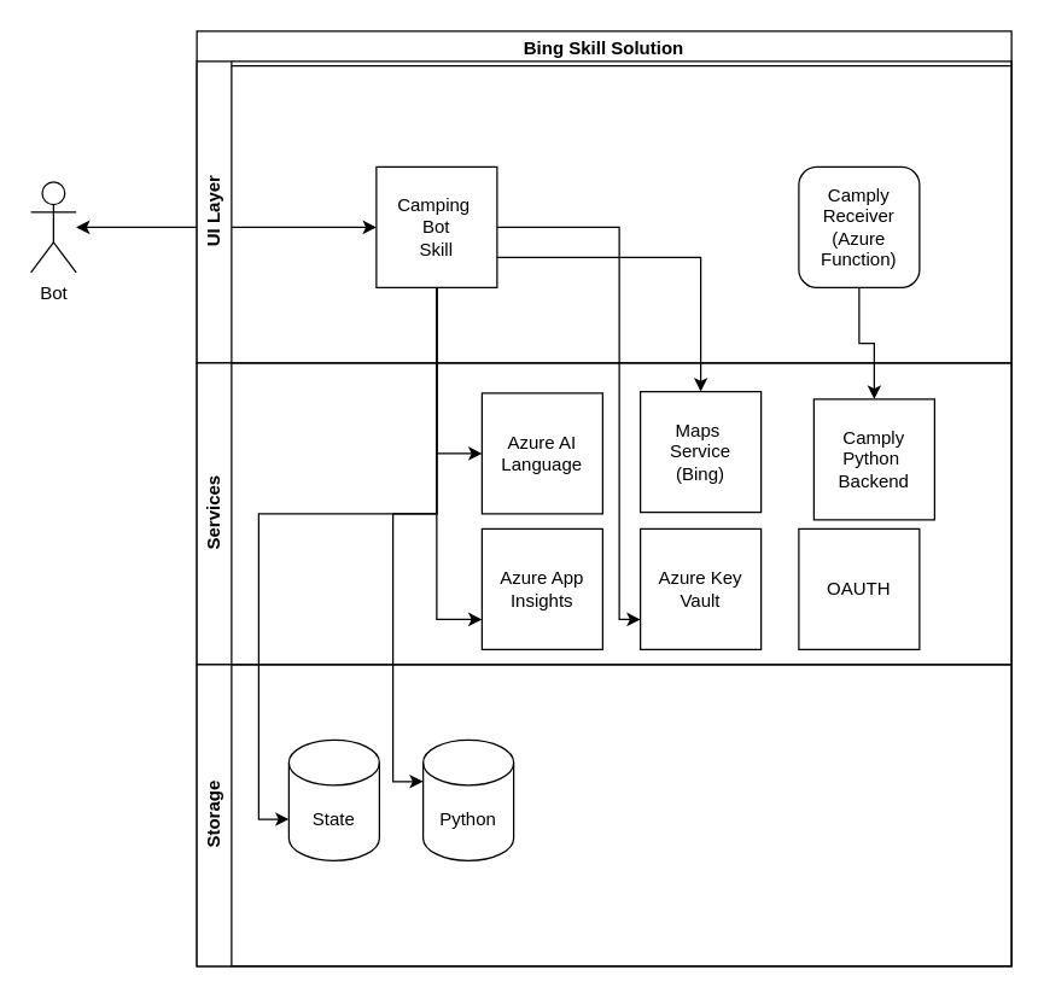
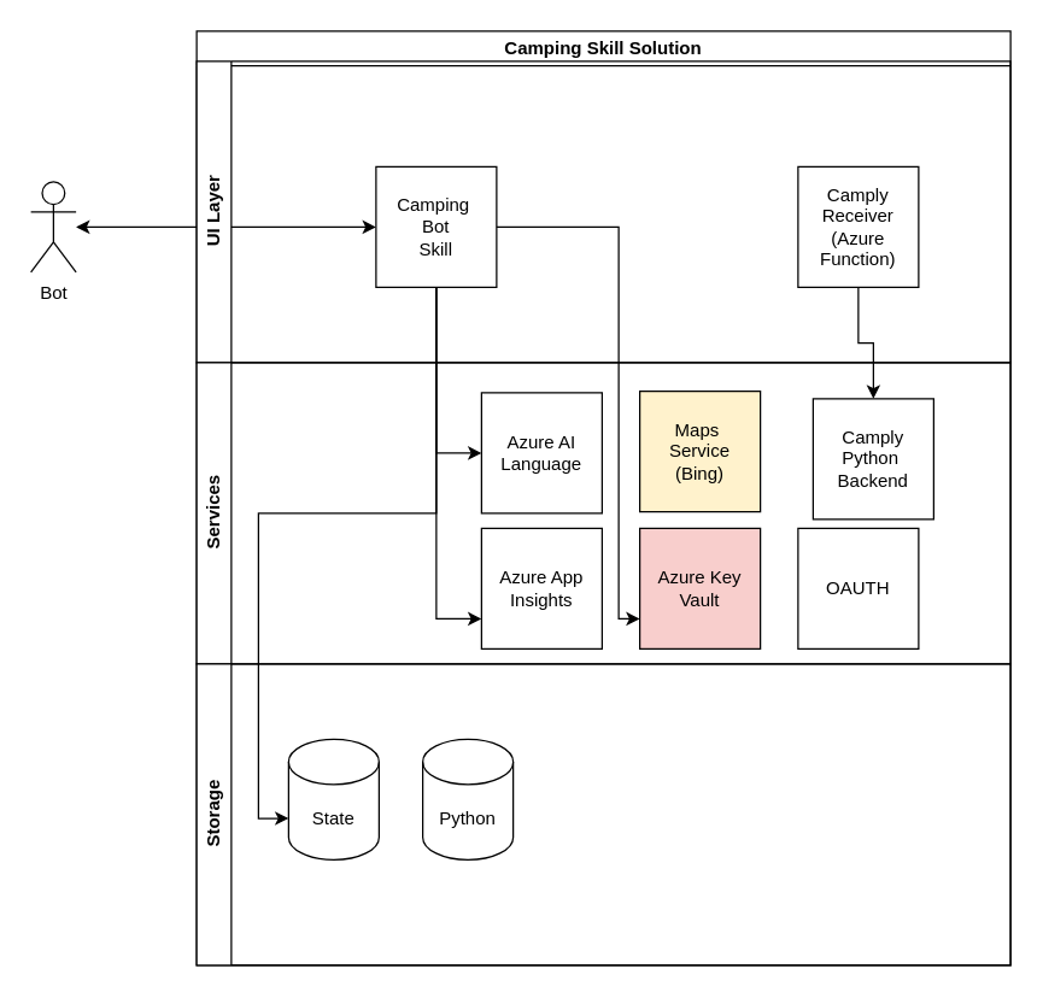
  <mxCell id="0" />
  <mxCell id="1" parent="0" />
  <mxCell id="2" style="edgeStyle=orthogonalEdgeStyle;rounded=0;orthogonalLoop=1;jettySize=auto;html=1;entryX=0;entryY=0.5;entryDx=0;entryDy=0;exitX=0.5;exitY=1;exitDx=0;exitDy=0;" edge="1" parent="1" source="6" target="15"><mxGeometry relative="1" as="geometry"><mxPoint x="250" y="370" as="targetPoint" /><mxPoint x="210" y="190" as="sourcePoint" /></mxGeometry></mxCell>
- <mxCell id="3" style="edgeStyle=orthogonalEdgeStyle;rounded=0;orthogonalLoop=1;jettySize=auto;html=1;exitX=1;exitY=0.75;exitDx=0;exitDy=0;" edge="1" parent="1" source="6" target="16"><mxGeometry relative="1" as="geometry" /></mxCell>
  <mxCell id="4" style="edgeStyle=orthogonalEdgeStyle;rounded=0;orthogonalLoop=1;jettySize=auto;html=1;entryX=0;entryY=0.75;entryDx=0;entryDy=0;" edge="1" parent="1" source="6" target="17"><mxGeometry relative="1" as="geometry" /></mxCell>
  <mxCell id="5" style="edgeStyle=orthogonalEdgeStyle;rounded=0;orthogonalLoop=1;jettySize=auto;html=1;entryX=0;entryY=0.75;entryDx=0;entryDy=0;" edge="1" parent="1" source="6" target="18"><mxGeometry relative="1" as="geometry"><Array as="points"><mxPoint x="410" y="150" /><mxPoint x="410" y="410" /></Array></mxGeometry></mxCell>
  <mxCell id="6" value="Camping&amp;nbsp;&lt;div&gt;Bot&lt;/div&gt;&lt;div&gt;Skill&lt;/div&gt;" style="whiteSpace=wrap;html=1;aspect=fixed;" vertex="1" parent="1"><mxGeometry x="249" y="110" width="80" height="80" as="geometry" /></mxCell>
  <mxCell id="7" value="" style="edgeStyle=orthogonalEdgeStyle;rounded=0;orthogonalLoop=1;jettySize=auto;html=1;startArrow=classic;startFill=1;" edge="1" parent="1" source="8" target="6"><mxGeometry relative="1" as="geometry" /></mxCell>
  <mxCell id="8" value="Bot" style="shape=umlActor;verticalLabelPosition=bottom;verticalAlign=top;html=1;outlineConnect=0;" vertex="1" parent="1"><mxGeometry x="20" y="120" width="30" height="60" as="geometry" /></mxCell>
- <mxCell id="9" value="Bing Skill Solution" style="swimlane;whiteSpace=wrap;html=1;" vertex="1" parent="1"><mxGeometry x="130" y="20" width="540" height="620" as="geometry" /></mxCell>
+ <mxCell id="9" value="Camping Skill Solution" style="swimlane;whiteSpace=wrap;html=1;" vertex="1" parent="1"><mxGeometry x="130" y="20" width="540" height="620" as="geometry" /></mxCell>
  <mxCell id="10" value="UI Layer" style="swimlane;horizontal=0;whiteSpace=wrap;html=1;" vertex="1" parent="9"><mxGeometry y="20" width="540" height="200" as="geometry" /></mxCell>
  <mxCell id="11" value="Services" style="swimlane;horizontal=0;whiteSpace=wrap;html=1;" vertex="1" parent="9"><mxGeometry y="220" width="540" height="200" as="geometry" /></mxCell>
- <mxCell id="12" value="Camply Receiver&lt;div&gt;(Azure&lt;/div&gt;&lt;div&gt;Function)&lt;/div&gt;" style="whiteSpace=wrap;html=1;aspect=fixed;rounded=1;" vertex="1" parent="11"><mxGeometry x="399" y="-130" width="80" height="80" as="geometry" /></mxCell>
+ <mxCell id="12" value="Camply Receiver&lt;div&gt;(Azure&lt;/div&gt;&lt;div&gt;Function)&lt;/div&gt;" style="whiteSpace=wrap;html=1;aspect=fixed;" vertex="1" parent="11"><mxGeometry x="399" y="-130" width="80" height="80" as="geometry" /></mxCell>
  <mxCell id="13" value="" style="edgeStyle=orthogonalEdgeStyle;rounded=0;orthogonalLoop=1;jettySize=auto;html=1;exitX=0.5;exitY=1;exitDx=0;exitDy=0;" edge="1" parent="11" source="12" target="14"><mxGeometry relative="1" as="geometry" /></mxCell>
  <mxCell id="14" value="Camply Python&amp;nbsp;&lt;div&gt;Backend&lt;/div&gt;" style="whiteSpace=wrap;html=1;aspect=fixed;" vertex="1" parent="11"><mxGeometry x="409" y="24" width="80" height="80" as="geometry" /></mxCell>
  <mxCell id="15" value="Azure AI Language" style="whiteSpace=wrap;html=1;aspect=fixed;" vertex="1" parent="11"><mxGeometry x="189" y="20" width="80" height="80" as="geometry" /></mxCell>
- <mxCell id="16" value="Maps&amp;nbsp;&lt;div&gt;Service&lt;/div&gt;&lt;div&gt;(Bing)&lt;/div&gt;" style="whiteSpace=wrap;html=1;aspect=fixed;" vertex="1" parent="11"><mxGeometry x="294" y="19" width="80" height="80" as="geometry" /></mxCell>
+ <mxCell id="16" value="Maps&amp;nbsp;&lt;div&gt;Service&lt;/div&gt;&lt;div&gt;(Bing)&lt;/div&gt;" style="whiteSpace=wrap;html=1;aspect=fixed;fillColor=#fff2cc;" vertex="1" parent="11"><mxGeometry x="294" y="19" width="80" height="80" as="geometry" /></mxCell>
  <mxCell id="17" value="Azure App Insights" style="whiteSpace=wrap;html=1;aspect=fixed;" vertex="1" parent="11"><mxGeometry x="189" y="110" width="80" height="80" as="geometry" /></mxCell>
- <mxCell id="18" value="Azure Key Vault" style="whiteSpace=wrap;html=1;aspect=fixed;" vertex="1" parent="11"><mxGeometry x="294" y="110" width="80" height="80" as="geometry" /></mxCell>
+ <mxCell id="18" value="Azure Key Vault" style="whiteSpace=wrap;html=1;aspect=fixed;fillColor=#f8cecc;" vertex="1" parent="11"><mxGeometry x="294" y="110" width="80" height="80" as="geometry" /></mxCell>
  <mxCell id="19" value="OAUTH" style="whiteSpace=wrap;html=1;aspect=fixed;" vertex="1" parent="11"><mxGeometry x="399" y="110" width="80" height="80" as="geometry" /></mxCell>
  <mxCell id="20" value="Storage" style="swimlane;horizontal=0;whiteSpace=wrap;html=1;" vertex="1" parent="1"><mxGeometry x="130" y="440" width="540" height="200" as="geometry" /></mxCell>
  <mxCell id="21" value="State" style="shape=cylinder3;whiteSpace=wrap;html=1;boundedLbl=1;backgroundOutline=1;size=15;" vertex="1" parent="20"><mxGeometry x="61" y="50" width="60" height="80" as="geometry" /></mxCell>
  <mxCell id="22" value="Python" style="shape=cylinder3;whiteSpace=wrap;html=1;boundedLbl=1;backgroundOutline=1;size=15;" vertex="1" parent="20"><mxGeometry x="150" y="50" width="60" height="80" as="geometry" /></mxCell>
  <mxCell id="23" style="edgeStyle=orthogonalEdgeStyle;rounded=0;orthogonalLoop=1;jettySize=auto;html=1;entryX=0;entryY=0;entryDx=0;entryDy=52.5;entryPerimeter=0;" edge="1" parent="1" source="6" target="21"><mxGeometry relative="1" as="geometry" /></mxCell>
- <mxCell id="24" style="edgeStyle=orthogonalEdgeStyle;rounded=0;orthogonalLoop=1;jettySize=auto;html=1;entryX=0;entryY=0;entryDx=0;entryDy=27.5;entryPerimeter=0;" edge="1" parent="1" source="6" target="22"><mxGeometry relative="1" as="geometry" /></mxCell>
